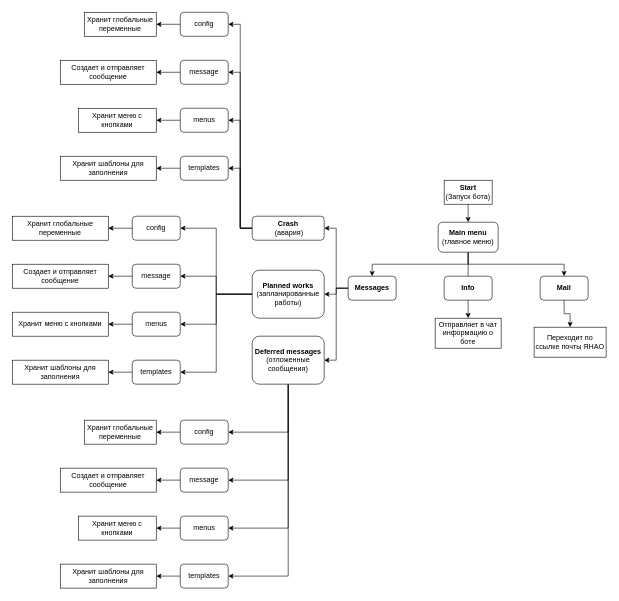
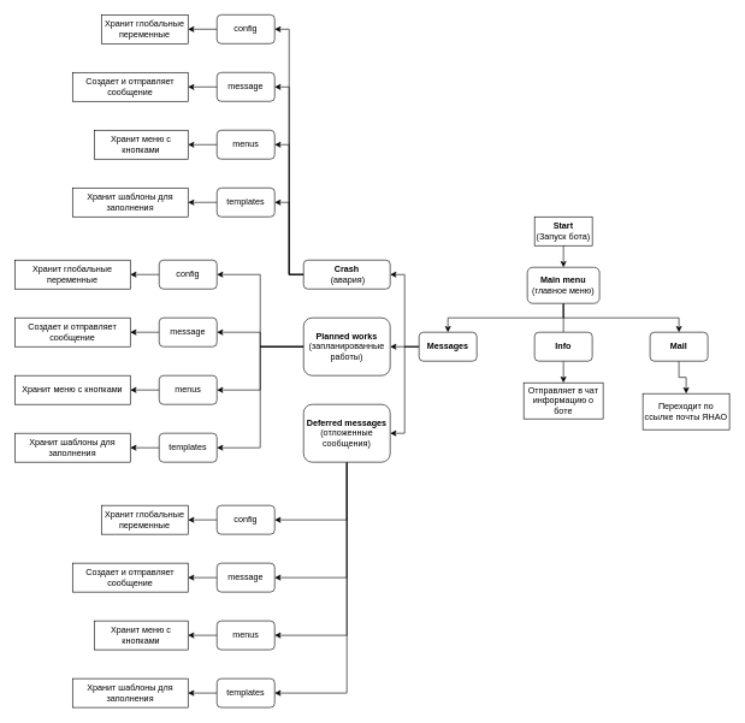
  <mxCell id="0" />
  <mxCell id="1" parent="0" />
  <mxCell id="2" style="edgeStyle=orthogonalEdgeStyle;rounded=0;orthogonalLoop=1;jettySize=auto;html=1;exitX=0.5;exitY=1;exitDx=0;exitDy=0;entryX=0.5;entryY=0;entryDx=0;entryDy=0;" parent="1" source="30" edge="1" target="12"><mxGeometry relative="1" as="geometry"><mxPoint x="790" y="380" as="targetPoint" /><mxPoint x="790" y="340" as="sourcePoint" /></mxGeometry></mxCell>
  <mxCell id="3" style="edgeStyle=orthogonalEdgeStyle;rounded=0;orthogonalLoop=1;jettySize=auto;html=1;exitX=0;exitY=0.5;exitDx=0;exitDy=0;entryX=1;entryY=0.5;entryDx=0;entryDy=0;" edge="1" parent="1" source="6" target="22"><mxGeometry relative="1" as="geometry" /></mxCell>
  <mxCell id="4" style="edgeStyle=orthogonalEdgeStyle;rounded=0;orthogonalLoop=1;jettySize=auto;html=1;exitX=0;exitY=0.5;exitDx=0;exitDy=0;entryX=1;entryY=0.5;entryDx=0;entryDy=0;" edge="1" parent="1" source="6" target="17"><mxGeometry relative="1" as="geometry" /></mxCell>
  <mxCell id="5" style="edgeStyle=orthogonalEdgeStyle;rounded=0;orthogonalLoop=1;jettySize=auto;html=1;exitX=0;exitY=0.5;exitDx=0;exitDy=0;entryX=1;entryY=0.5;entryDx=0;entryDy=0;" edge="1" parent="1" source="6" target="27"><mxGeometry relative="1" as="geometry" /></mxCell>
  <mxCell id="6" value="&lt;b&gt;Messages&lt;/b&gt;" style="rounded=1;whiteSpace=wrap;html=1;" parent="1" vertex="1"><mxGeometry x="580" y="460" width="80" height="40" as="geometry" /></mxCell>
  <mxCell id="7" style="edgeStyle=orthogonalEdgeStyle;rounded=0;orthogonalLoop=1;jettySize=auto;html=1;exitX=0.5;exitY=1;exitDx=0;exitDy=0;entryX=0.5;entryY=0;entryDx=0;entryDy=0;" edge="1" parent="1" source="8" target="31"><mxGeometry relative="1" as="geometry" /></mxCell>
  <mxCell id="8" value="&lt;b&gt;Mail&lt;/b&gt;" style="rounded=1;whiteSpace=wrap;html=1;" parent="1" vertex="1"><mxGeometry x="900" y="460" width="80" height="40" as="geometry" /></mxCell>
  <mxCell id="9" style="edgeStyle=orthogonalEdgeStyle;rounded=0;orthogonalLoop=1;jettySize=auto;html=1;exitX=0.5;exitY=1;exitDx=0;exitDy=0;entryX=0.5;entryY=0;entryDx=0;entryDy=0;endArrow=none;" parent="1" source="12" target="29" edge="1"><mxGeometry relative="1" as="geometry"><mxPoint x="790" y="460" as="targetPoint" /></mxGeometry></mxCell>
  <mxCell id="10" style="edgeStyle=orthogonalEdgeStyle;rounded=0;orthogonalLoop=1;jettySize=auto;html=1;exitX=0.5;exitY=1;exitDx=0;exitDy=0;entryX=0.5;entryY=0;entryDx=0;entryDy=0;" parent="1" source="12" target="8" edge="1"><mxGeometry relative="1" as="geometry" /></mxCell>
  <mxCell id="11" style="edgeStyle=orthogonalEdgeStyle;rounded=0;orthogonalLoop=1;jettySize=auto;html=1;exitX=0.5;exitY=1;exitDx=0;exitDy=0;entryX=0.5;entryY=0;entryDx=0;entryDy=0;" parent="1" source="12" target="6" edge="1"><mxGeometry relative="1" as="geometry" /></mxCell>
  <mxCell id="12" value="&lt;b&gt;Main menu&lt;/b&gt; (главное меню)" style="rounded=1;whiteSpace=wrap;html=1;" parent="1" vertex="1"><mxGeometry x="730" y="370" width="100" height="50" as="geometry" /></mxCell>
  <mxCell id="13" style="edgeStyle=orthogonalEdgeStyle;rounded=0;orthogonalLoop=1;jettySize=auto;html=1;exitX=0;exitY=0.5;exitDx=0;exitDy=0;entryX=1;entryY=0.5;entryDx=0;entryDy=0;" edge="1" parent="1" source="17" target="50"><mxGeometry relative="1" as="geometry" /></mxCell>
  <mxCell id="14" style="edgeStyle=orthogonalEdgeStyle;rounded=0;orthogonalLoop=1;jettySize=auto;html=1;exitX=0;exitY=0.5;exitDx=0;exitDy=0;entryX=1;entryY=0.5;entryDx=0;entryDy=0;" edge="1" parent="1" source="17" target="54"><mxGeometry relative="1" as="geometry" /></mxCell>
  <mxCell id="15" style="edgeStyle=orthogonalEdgeStyle;rounded=0;orthogonalLoop=1;jettySize=auto;html=1;exitX=0;exitY=0.5;exitDx=0;exitDy=0;entryX=1;entryY=0.5;entryDx=0;entryDy=0;" edge="1" parent="1" source="17" target="56"><mxGeometry relative="1" as="geometry" /></mxCell>
  <mxCell id="16" style="edgeStyle=orthogonalEdgeStyle;rounded=0;orthogonalLoop=1;jettySize=auto;html=1;exitX=0;exitY=0.5;exitDx=0;exitDy=0;entryX=1;entryY=0.5;entryDx=0;entryDy=0;" edge="1" parent="1" source="17" target="52"><mxGeometry relative="1" as="geometry" /></mxCell>
  <mxCell id="17" value="&lt;b&gt;Crash&lt;br&gt;&lt;/b&gt;&amp;nbsp;(авария)" style="rounded=1;whiteSpace=wrap;html=1;" parent="1" vertex="1"><mxGeometry x="420" y="360" width="120" height="40" as="geometry" /></mxCell>
  <mxCell id="18" style="edgeStyle=orthogonalEdgeStyle;rounded=0;orthogonalLoop=1;jettySize=auto;html=1;exitX=0;exitY=0.5;exitDx=0;exitDy=0;entryX=1;entryY=0.5;entryDx=0;entryDy=0;" edge="1" parent="1" source="22" target="40"><mxGeometry relative="1" as="geometry" /></mxCell>
  <mxCell id="19" style="edgeStyle=orthogonalEdgeStyle;rounded=0;orthogonalLoop=1;jettySize=auto;html=1;exitX=0;exitY=0.5;exitDx=0;exitDy=0;entryX=1;entryY=0.5;entryDx=0;entryDy=0;" edge="1" parent="1" source="22" target="38"><mxGeometry relative="1" as="geometry" /></mxCell>
  <mxCell id="20" style="edgeStyle=orthogonalEdgeStyle;rounded=0;orthogonalLoop=1;jettySize=auto;html=1;exitX=0;exitY=0.5;exitDx=0;exitDy=0;entryX=1;entryY=0.5;entryDx=0;entryDy=0;" edge="1" parent="1" source="22" target="36"><mxGeometry relative="1" as="geometry" /></mxCell>
  <mxCell id="21" style="edgeStyle=orthogonalEdgeStyle;rounded=0;orthogonalLoop=1;jettySize=auto;html=1;exitX=0;exitY=0.5;exitDx=0;exitDy=0;entryX=1;entryY=0.5;entryDx=0;entryDy=0;" edge="1" parent="1" source="22" target="34"><mxGeometry relative="1" as="geometry" /></mxCell>
- <mxCell id="22" value="&lt;b&gt;Planned works&lt;/b&gt; (запланированные работы)" style="rounded=1;whiteSpace=wrap;html=1;" parent="1" vertex="1"><mxGeometry x="420" y="450" width="120" height="80" as="geometry" /></mxCell>
+ <mxCell id="22" value="&lt;b&gt;Planned works&lt;/b&gt; (запланированные работы)" style="rounded=1;whiteSpace=wrap;html=1;" parent="1" vertex="1"><mxGeometry x="420" y="440" width="120" height="80" as="geometry" /></mxCell>
  <mxCell id="23" style="edgeStyle=orthogonalEdgeStyle;rounded=0;orthogonalLoop=1;jettySize=auto;html=1;exitX=0.5;exitY=1;exitDx=0;exitDy=0;entryX=1;entryY=0.5;entryDx=0;entryDy=0;" edge="1" parent="1" source="27" target="44"><mxGeometry relative="1" as="geometry" /></mxCell>
  <mxCell id="24" style="edgeStyle=orthogonalEdgeStyle;rounded=0;orthogonalLoop=1;jettySize=auto;html=1;exitX=0.5;exitY=1;exitDx=0;exitDy=0;entryX=1;entryY=0.5;entryDx=0;entryDy=0;" edge="1" parent="1" source="27" target="48"><mxGeometry relative="1" as="geometry" /></mxCell>
  <mxCell id="25" style="edgeStyle=orthogonalEdgeStyle;rounded=0;orthogonalLoop=1;jettySize=auto;html=1;exitX=0.5;exitY=1;exitDx=0;exitDy=0;entryX=1;entryY=0.5;entryDx=0;entryDy=0;" edge="1" parent="1" source="27" target="46"><mxGeometry relative="1" as="geometry" /></mxCell>
  <mxCell id="26" style="edgeStyle=orthogonalEdgeStyle;rounded=0;orthogonalLoop=1;jettySize=auto;html=1;exitX=0.5;exitY=1;exitDx=0;exitDy=0;entryX=1;entryY=0.5;entryDx=0;entryDy=0;" edge="1" parent="1" source="27" target="42"><mxGeometry relative="1" as="geometry" /></mxCell>
  <mxCell id="27" value="&lt;b&gt;Deferred messages&lt;/b&gt; (отложенные сообщения)" style="rounded=1;whiteSpace=wrap;html=1;" parent="1" vertex="1"><mxGeometry x="420" y="560" width="120" height="80" as="geometry" /></mxCell>
  <mxCell id="28" style="edgeStyle=orthogonalEdgeStyle;rounded=0;orthogonalLoop=1;jettySize=auto;html=1;exitX=0.5;exitY=1;exitDx=0;exitDy=0;entryX=0.5;entryY=0;entryDx=0;entryDy=0;" edge="1" parent="1" source="29" target="32"><mxGeometry relative="1" as="geometry" /></mxCell>
  <mxCell id="29" value="&lt;b&gt;Info&lt;/b&gt;" style="rounded=1;whiteSpace=wrap;html=1;" vertex="1" parent="1"><mxGeometry x="740" y="460" width="80" height="40" as="geometry" /></mxCell>
  <mxCell id="30" value="&lt;b&gt;Start &lt;/b&gt;&lt;br&gt;(Запуск бота)" style="rounded=0;whiteSpace=wrap;html=1;strokeColor=default;" vertex="1" parent="1"><mxGeometry x="740" y="300" width="80" height="40" as="geometry" /></mxCell>
  <mxCell id="31" value="Переходит по ссылке почты ЯНАО" style="rounded=0;whiteSpace=wrap;html=1;strokeColor=default;" vertex="1" parent="1"><mxGeometry x="890" y="545" width="120" height="50" as="geometry" /></mxCell>
  <mxCell id="32" value="Отправляет в чат информацию о боте" style="rounded=0;whiteSpace=wrap;html=1;strokeColor=default;" vertex="1" parent="1"><mxGeometry x="725" y="530" width="110" height="50" as="geometry" /></mxCell>
  <mxCell id="33" style="edgeStyle=orthogonalEdgeStyle;rounded=0;orthogonalLoop=1;jettySize=auto;html=1;exitX=0;exitY=0.5;exitDx=0;exitDy=0;entryX=1;entryY=0.5;entryDx=0;entryDy=0;" edge="1" parent="1" source="34" target="64"><mxGeometry relative="1" as="geometry" /></mxCell>
  <mxCell id="34" value="templates" style="rounded=1;whiteSpace=wrap;html=1;" vertex="1" parent="1"><mxGeometry x="220" y="600" width="80" height="40" as="geometry" /></mxCell>
  <mxCell id="35" style="edgeStyle=orthogonalEdgeStyle;rounded=0;orthogonalLoop=1;jettySize=auto;html=1;exitX=0;exitY=0.5;exitDx=0;exitDy=0;entryX=1;entryY=0.5;entryDx=0;entryDy=0;" edge="1" parent="1" source="36" target="61"><mxGeometry relative="1" as="geometry" /></mxCell>
  <mxCell id="36" value="config" style="rounded=1;whiteSpace=wrap;html=1;" vertex="1" parent="1"><mxGeometry x="220" y="360" width="80" height="40" as="geometry" /></mxCell>
  <mxCell id="37" style="edgeStyle=orthogonalEdgeStyle;rounded=0;orthogonalLoop=1;jettySize=auto;html=1;exitX=0;exitY=0.5;exitDx=0;exitDy=0;entryX=1;entryY=0.5;entryDx=0;entryDy=0;" edge="1" parent="1" source="38" target="63"><mxGeometry relative="1" as="geometry" /></mxCell>
  <mxCell id="38" value="menus" style="rounded=1;whiteSpace=wrap;html=1;" vertex="1" parent="1"><mxGeometry x="220" y="520" width="80" height="40" as="geometry" /></mxCell>
  <mxCell id="39" style="edgeStyle=orthogonalEdgeStyle;rounded=0;orthogonalLoop=1;jettySize=auto;html=1;exitX=0;exitY=0.5;exitDx=0;exitDy=0;entryX=1;entryY=0.5;entryDx=0;entryDy=0;" edge="1" parent="1" source="40" target="62"><mxGeometry relative="1" as="geometry"><mxPoint x="240" y="480" as="targetPoint" /></mxGeometry></mxCell>
  <mxCell id="40" value="message" style="rounded=1;whiteSpace=wrap;html=1;" vertex="1" parent="1"><mxGeometry x="220" y="440" width="80" height="40" as="geometry" /></mxCell>
  <mxCell id="41" style="edgeStyle=orthogonalEdgeStyle;rounded=0;orthogonalLoop=1;jettySize=auto;html=1;exitX=0;exitY=0.5;exitDx=0;exitDy=0;entryX=1;entryY=0.5;entryDx=0;entryDy=0;" edge="1" parent="1" source="42" target="68"><mxGeometry relative="1" as="geometry" /></mxCell>
  <mxCell id="42" value="templates" style="rounded=1;whiteSpace=wrap;html=1;" vertex="1" parent="1"><mxGeometry x="300" y="940" width="80" height="40" as="geometry" /></mxCell>
  <mxCell id="43" style="edgeStyle=orthogonalEdgeStyle;rounded=0;orthogonalLoop=1;jettySize=auto;html=1;exitX=0;exitY=0.5;exitDx=0;exitDy=0;entryX=1;entryY=0.5;entryDx=0;entryDy=0;" edge="1" parent="1" source="44" target="65"><mxGeometry relative="1" as="geometry" /></mxCell>
  <mxCell id="44" value="config" style="rounded=1;whiteSpace=wrap;html=1;" vertex="1" parent="1"><mxGeometry x="300" y="700" width="80" height="40" as="geometry" /></mxCell>
  <mxCell id="45" style="edgeStyle=orthogonalEdgeStyle;rounded=0;orthogonalLoop=1;jettySize=auto;html=1;exitX=0;exitY=0.5;exitDx=0;exitDy=0;entryX=1;entryY=0.5;entryDx=0;entryDy=0;" edge="1" parent="1" source="46" target="67"><mxGeometry relative="1" as="geometry" /></mxCell>
  <mxCell id="46" value="menus" style="rounded=1;whiteSpace=wrap;html=1;" vertex="1" parent="1"><mxGeometry x="300" y="860" width="80" height="40" as="geometry" /></mxCell>
  <mxCell id="47" style="edgeStyle=orthogonalEdgeStyle;rounded=0;orthogonalLoop=1;jettySize=auto;html=1;exitX=0;exitY=0.5;exitDx=0;exitDy=0;entryX=1;entryY=0.5;entryDx=0;entryDy=0;" edge="1" parent="1" source="48" target="66"><mxGeometry relative="1" as="geometry" /></mxCell>
  <mxCell id="48" value="message" style="rounded=1;whiteSpace=wrap;html=1;" vertex="1" parent="1"><mxGeometry x="300" y="780" width="80" height="40" as="geometry" /></mxCell>
  <mxCell id="49" style="edgeStyle=orthogonalEdgeStyle;rounded=0;orthogonalLoop=1;jettySize=auto;html=1;exitX=0;exitY=0.5;exitDx=0;exitDy=0;entryX=1;entryY=0.5;entryDx=0;entryDy=0;" edge="1" parent="1" source="50" target="60"><mxGeometry relative="1" as="geometry" /></mxCell>
  <mxCell id="50" value="templates" style="rounded=1;whiteSpace=wrap;html=1;" vertex="1" parent="1"><mxGeometry x="300" y="260" width="80" height="40" as="geometry" /></mxCell>
  <mxCell id="51" style="edgeStyle=orthogonalEdgeStyle;rounded=0;orthogonalLoop=1;jettySize=auto;html=1;exitX=0;exitY=0.5;exitDx=0;exitDy=0;entryX=1;entryY=0.5;entryDx=0;entryDy=0;" edge="1" parent="1" source="52" target="57"><mxGeometry relative="1" as="geometry" /></mxCell>
  <mxCell id="52" value="config" style="rounded=1;whiteSpace=wrap;html=1;" vertex="1" parent="1"><mxGeometry x="300" y="20" width="80" height="40" as="geometry" /></mxCell>
  <mxCell id="53" style="edgeStyle=orthogonalEdgeStyle;rounded=0;orthogonalLoop=1;jettySize=auto;html=1;exitX=0;exitY=0.5;exitDx=0;exitDy=0;entryX=1;entryY=0.5;entryDx=0;entryDy=0;" edge="1" parent="1" source="54" target="59"><mxGeometry relative="1" as="geometry" /></mxCell>
  <mxCell id="54" value="menus" style="rounded=1;whiteSpace=wrap;html=1;" vertex="1" parent="1"><mxGeometry x="300" y="180" width="80" height="40" as="geometry" /></mxCell>
  <mxCell id="55" style="edgeStyle=orthogonalEdgeStyle;rounded=0;orthogonalLoop=1;jettySize=auto;html=1;exitX=0;exitY=0.5;exitDx=0;exitDy=0;entryX=1;entryY=0.5;entryDx=0;entryDy=0;" edge="1" parent="1" source="56" target="58"><mxGeometry relative="1" as="geometry" /></mxCell>
  <mxCell id="56" value="message" style="rounded=1;whiteSpace=wrap;html=1;" vertex="1" parent="1"><mxGeometry x="300" y="100" width="80" height="40" as="geometry" /></mxCell>
  <mxCell id="57" value="Хранит глобальные переменные" style="rounded=0;whiteSpace=wrap;html=1;strokeColor=default;" vertex="1" parent="1"><mxGeometry x="140" y="20" width="120" height="40" as="geometry" /></mxCell>
  <mxCell id="58" value="Создает и отправляет сообщение" style="rounded=0;whiteSpace=wrap;html=1;strokeColor=default;" vertex="1" parent="1"><mxGeometry x="100" y="100" width="160" height="40" as="geometry" /></mxCell>
  <mxCell id="59" value="Хранит меню с кнопками" style="rounded=0;whiteSpace=wrap;html=1;strokeColor=default;" vertex="1" parent="1"><mxGeometry x="130" y="180" width="130" height="40" as="geometry" /></mxCell>
  <mxCell id="60" value="Хранит шаблоны для заполнения" style="rounded=0;whiteSpace=wrap;html=1;strokeColor=default;" vertex="1" parent="1"><mxGeometry x="100" y="260" width="160" height="40" as="geometry" /></mxCell>
  <mxCell id="61" value="Хранит глобальные переменные" style="rounded=0;whiteSpace=wrap;html=1;strokeColor=default;" vertex="1" parent="1"><mxGeometry x="20" y="360" width="160" height="40" as="geometry" /></mxCell>
  <mxCell id="62" value="Создает и отправляет сообщение" style="rounded=0;whiteSpace=wrap;html=1;strokeColor=default;" vertex="1" parent="1"><mxGeometry x="20" y="440" width="160" height="40" as="geometry" /></mxCell>
  <mxCell id="63" value="Хранит меню с кнопками" style="rounded=0;whiteSpace=wrap;html=1;strokeColor=default;" vertex="1" parent="1"><mxGeometry x="20" y="520" width="160" height="40" as="geometry" /></mxCell>
  <mxCell id="64" value="Хранит шаблоны для заполнения" style="rounded=0;whiteSpace=wrap;html=1;strokeColor=default;" vertex="1" parent="1"><mxGeometry x="20" y="600" width="160" height="40" as="geometry" /></mxCell>
  <mxCell id="65" value="Хранит глобальные переменные" style="rounded=0;whiteSpace=wrap;html=1;strokeColor=default;" vertex="1" parent="1"><mxGeometry x="140" y="700" width="120" height="40" as="geometry" /></mxCell>
  <mxCell id="66" value="Создает и отправляет сообщение" style="rounded=0;whiteSpace=wrap;html=1;strokeColor=default;" vertex="1" parent="1"><mxGeometry x="100" y="780" width="160" height="40" as="geometry" /></mxCell>
  <mxCell id="67" value="Хранит меню с кнопками" style="rounded=0;whiteSpace=wrap;html=1;strokeColor=default;" vertex="1" parent="1"><mxGeometry x="130" y="860" width="130" height="40" as="geometry" /></mxCell>
  <mxCell id="68" value="Хранит шаблоны для заполнения" style="rounded=0;whiteSpace=wrap;html=1;strokeColor=default;" vertex="1" parent="1"><mxGeometry x="100" y="940" width="160" height="40" as="geometry" /></mxCell>
